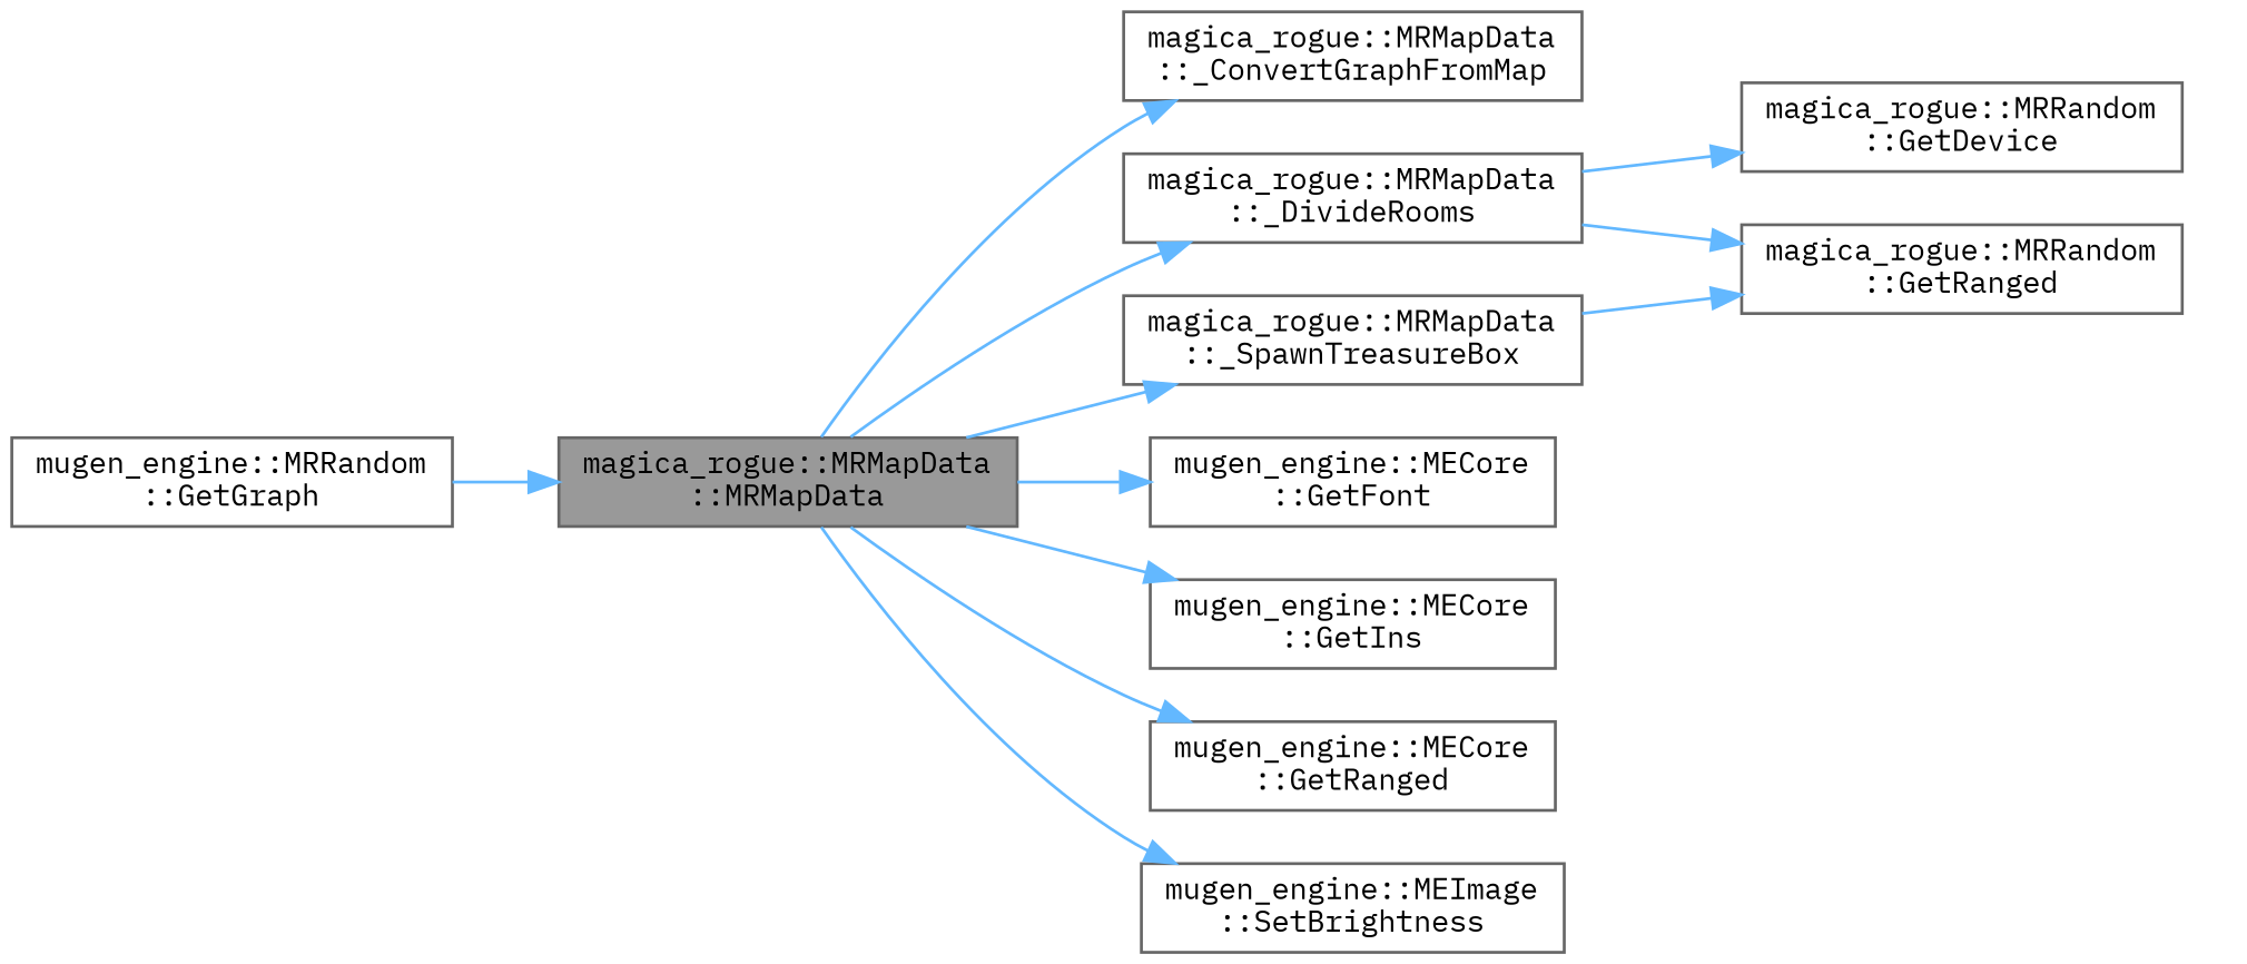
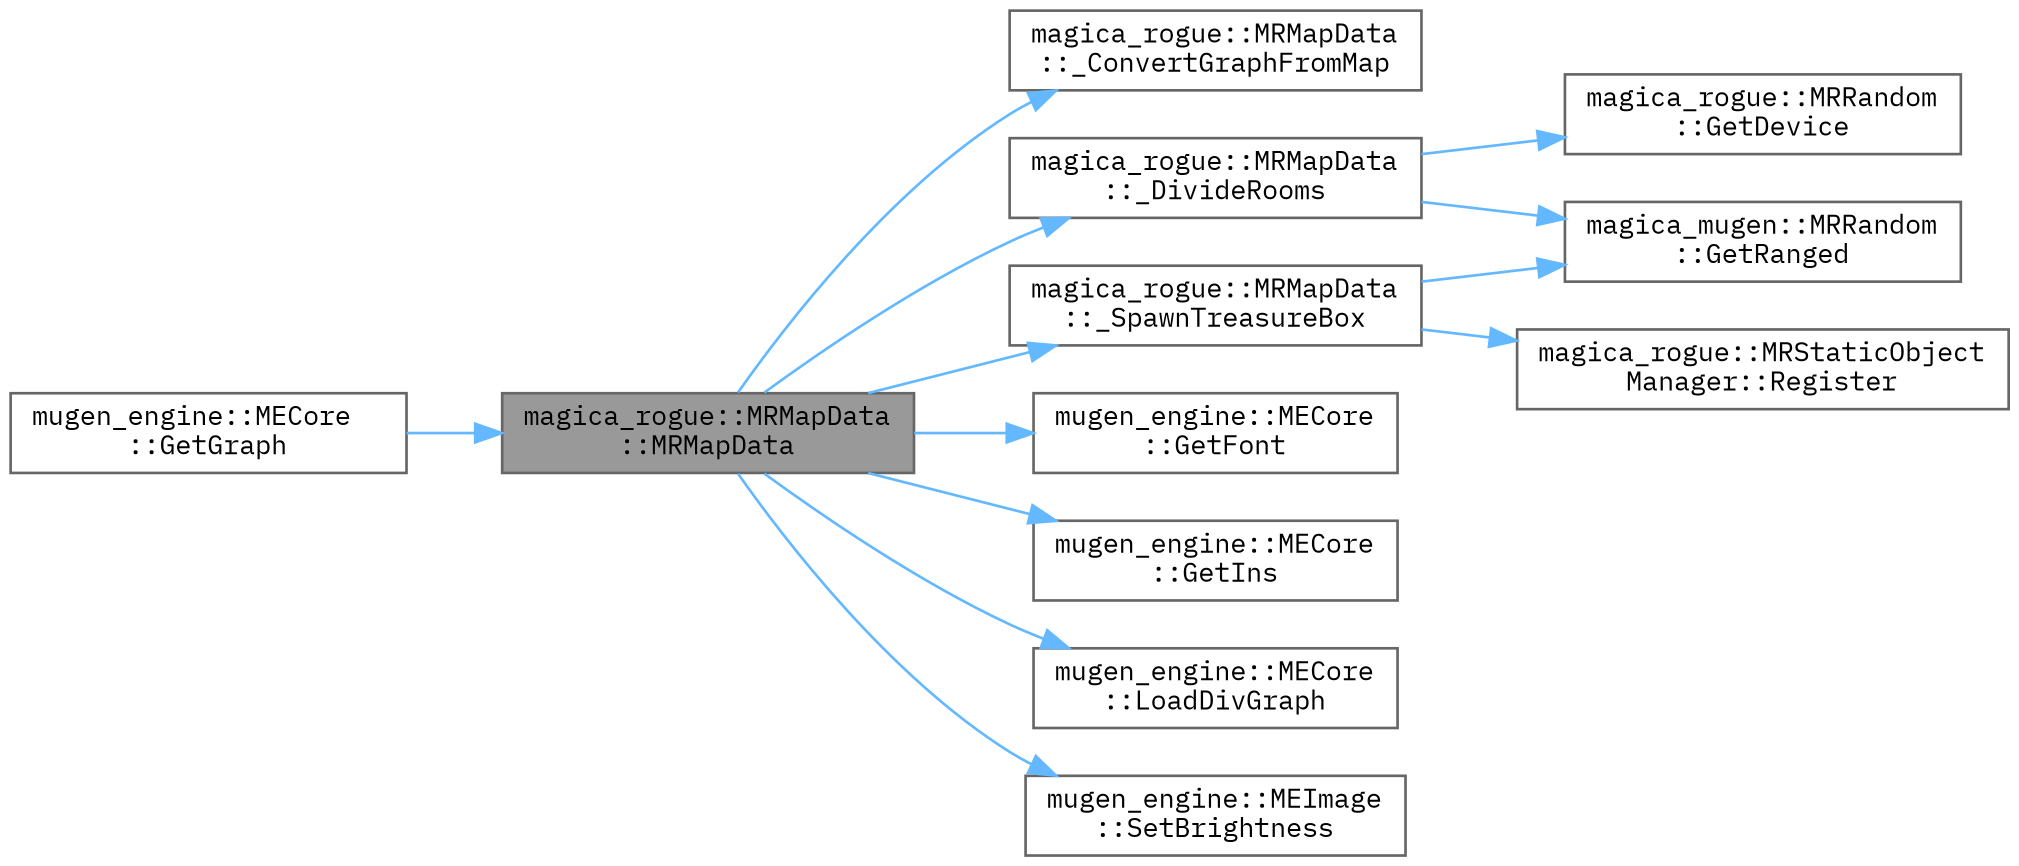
  digraph {
    fontname="IBM Plex Mono"
    rankdir=LR
    node [color=grey40 fillcolor=white fontname="IBM Plex Mono" fontsize=10 shape=box style=filled]
    edge [color=steelblue1 fontname="IBM Plex Mono" fontsize=10 labelfontname=Helvetica labelfontsize=10 style=solid]
    n1 [color=gray40 fillcolor=grey60 fontcolor=black height=0.2 label="magica_rogue::MRMapData\l::MRMapData" width=0.4]
    n2 [height=0.2 label="magica_rogue::MRMapData\l::_ConvertGraphFromMap" width=0.4]
    n3 [height=0.2 label="magica_rogue::MRMapData\l::_DivideRooms" width=0.4]
    n4 [height=0.2 label="magica_rogue::MRMapData\l::_SpawnTreasureBox" width=0.4]
    n5 [height=0.2 label="mugen_engine::MECore\l::GetFont" width=0.4]
    n6 [height=0.2 label="mugen_engine::MECore\l::GetIns" width=0.4]
-   n7 [height=0.2 label="mugen_engine::MECore\l::GetRanged" width=0.4]
+   n7 [height=0.2 label="mugen_engine::MECore\l::LoadDivGraph" width=0.4]
    n8 [height=0.2 label="mugen_engine::MEImage\l::SetBrightness" width=0.4]
    n9 [height=0.2 label="magica_rogue::MRRandom\l::GetDevice" width=0.4]
-   n10 [height=0.2 label="magica_rogue::MRRandom\l::GetRanged" width=0.4]
-   n12 [height=0.2 label="mugen_engine::MRRandom\l::GetGraph" width=0.4]
+   n10 [height=0.2 label="magica_mugen::MRRandom\l::GetRanged" width=0.4]
+   n11 [height=0.2 label="magica_rogue::MRStaticObject\lManager::Register" width=0.4]
+   n12 [height=0.2 label="mugen_engine::MECore\l::GetGraph" width=0.4]
    n1 -> n2
    n1 -> n3
    n1 -> n4
    n1 -> n5
    n1 -> n6
    n1 -> n7
    n1 -> n8
    n3 -> n9
    n3 -> n10
    n4 -> n10
+   n4 -> n11
    n12 -> n1
  }
